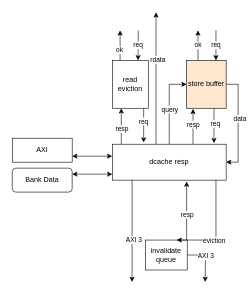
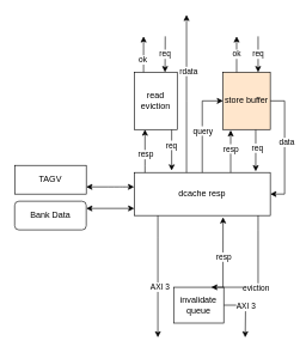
  <mxCell id="0" />
  <mxCell id="1" parent="0" />
  <mxCell id="2" style="edgeStyle=orthogonalEdgeStyle;rounded=0;orthogonalLoop=1;jettySize=auto;html=1;entryX=0.275;entryY=-0.047;entryDx=0;entryDy=0;entryPerimeter=0;" edge="1" parent="1" source="4" target="14"><mxGeometry relative="1" as="geometry"><Array as="points"><mxPoint x="239" y="230" /></Array></mxGeometry></mxCell>
  <mxCell id="3" value="req" style="edgeLabel;html=1;align=center;verticalAlign=middle;resizable=0;points=[];" vertex="1" connectable="0" parent="2"><mxGeometry x="-0.266" y="-1" relative="1" as="geometry"><mxPoint as="offset" /></mxGeometry></mxCell>
  <mxCell id="4" value="read eviction" style="rounded=0;whiteSpace=wrap;html=1;" vertex="1" parent="1"><mxGeometry x="187" y="100" width="60" height="80" as="geometry" /></mxCell>
  <mxCell id="5" style="edgeStyle=orthogonalEdgeStyle;rounded=0;orthogonalLoop=1;jettySize=auto;html=1;entryX=0.893;entryY=-0.028;entryDx=0;entryDy=0;entryPerimeter=0;" edge="1" parent="1" source="9" target="14"><mxGeometry relative="1" as="geometry"><Array as="points"><mxPoint x="357" y="210" /></Array></mxGeometry></mxCell>
  <mxCell id="6" value="req" style="edgeLabel;html=1;align=center;verticalAlign=middle;resizable=0;points=[];" vertex="1" connectable="0" parent="5"><mxGeometry x="-0.131" y="2" relative="1" as="geometry"><mxPoint as="offset" /></mxGeometry></mxCell>
  <mxCell id="7" style="edgeStyle=orthogonalEdgeStyle;rounded=0;orthogonalLoop=1;jettySize=auto;html=1;entryX=1;entryY=0.5;entryDx=0;entryDy=0;" edge="1" parent="1" source="9" target="14"><mxGeometry relative="1" as="geometry"><Array as="points"><mxPoint x="397" y="140" /><mxPoint x="397" y="270" /></Array></mxGeometry></mxCell>
  <mxCell id="8" value="data" style="edgeLabel;html=1;align=center;verticalAlign=middle;resizable=0;points=[];" vertex="1" connectable="0" parent="7"><mxGeometry x="-0.089" y="2" relative="1" as="geometry"><mxPoint as="offset" /></mxGeometry></mxCell>
  <mxCell id="9" value="store buffer" style="rounded=0;whiteSpace=wrap;html=1;fillColor=#ffe6cc;" vertex="1" parent="1"><mxGeometry x="311" y="100" width="66" height="80" as="geometry" /></mxCell>
- <mxCell id="10" value="AXI" style="rounded=0;whiteSpace=wrap;html=1;" vertex="1" parent="1"><mxGeometry x="20" y="230" width="100" height="40" as="geometry" /></mxCell>
+ <mxCell id="10" value="TAGV" style="rounded=0;whiteSpace=wrap;html=1;" vertex="1" parent="1"><mxGeometry x="20" y="230" width="100" height="40" as="geometry" /></mxCell>
  <mxCell id="11" value="Bank Data" style="whiteSpace=wrap;html=1;rounded=1;" vertex="1" parent="1"><mxGeometry x="20" y="280" width="100" height="40" as="geometry" /></mxCell>
  <mxCell id="12" value="req" style="endArrow=classic;html=1;" edge="1" parent="1"><mxGeometry width="50" height="50" relative="1" as="geometry"><mxPoint x="230.29" y="50" as="sourcePoint" /><mxPoint x="230" y="100" as="targetPoint" /></mxGeometry></mxCell>
  <mxCell id="13" value="" style="group" vertex="1" connectable="0" parent="1"><mxGeometry x="187" y="240" width="190" height="60" as="geometry" /></mxCell>
  <mxCell id="14" value="dcache resp" style="rounded=0;whiteSpace=wrap;html=1;" vertex="1" parent="13"><mxGeometry width="190" height="60" as="geometry" /></mxCell>
  <mxCell id="15" style="edgeStyle=orthogonalEdgeStyle;rounded=0;orthogonalLoop=1;jettySize=auto;html=1;entryX=0.162;entryY=1.013;entryDx=0;entryDy=0;entryPerimeter=0;" edge="1" parent="1" source="14" target="9"><mxGeometry relative="1" as="geometry"><Array as="points"><mxPoint x="322" y="183" /></Array></mxGeometry></mxCell>
  <mxCell id="16" value="resp" style="edgeLabel;html=1;align=center;verticalAlign=middle;resizable=0;points=[];" vertex="1" connectable="0" parent="15"><mxGeometry x="0.138" relative="1" as="geometry"><mxPoint as="offset" /></mxGeometry></mxCell>
  <mxCell id="17" style="edgeStyle=orthogonalEdgeStyle;rounded=0;orthogonalLoop=1;jettySize=auto;html=1;" edge="1" parent="1" source="21"><mxGeometry relative="1" as="geometry"><mxPoint x="342" y="470" as="targetPoint" /></mxGeometry></mxCell>
  <mxCell id="18" value="AXI 3" style="edgeLabel;html=1;align=center;verticalAlign=middle;resizable=0;points=[];" vertex="1" connectable="0" parent="17"><mxGeometry x="-0.193" y="-1" relative="1" as="geometry"><mxPoint as="offset" /></mxGeometry></mxCell>
  <mxCell id="19" style="edgeStyle=orthogonalEdgeStyle;rounded=0;orthogonalLoop=1;jettySize=auto;html=1;entryX=0.653;entryY=1.04;entryDx=0;entryDy=0;entryPerimeter=0;" edge="1" parent="1" source="21" target="14"><mxGeometry relative="1" as="geometry"><Array as="points"><mxPoint x="311" y="350" /><mxPoint x="311" y="350" /></Array></mxGeometry></mxCell>
  <mxCell id="20" value="resp" style="edgeLabel;html=1;align=center;verticalAlign=middle;resizable=0;points=[];" vertex="1" connectable="0" parent="19"><mxGeometry x="-0.109" relative="1" as="geometry"><mxPoint as="offset" /></mxGeometry></mxCell>
  <mxCell id="21" value="invalidate&lt;br&gt;queue" style="rounded=0;whiteSpace=wrap;html=1;" vertex="1" parent="1"><mxGeometry x="242" y="400" width="70" height="50" as="geometry" /></mxCell>
  <mxCell id="22" style="edgeStyle=orthogonalEdgeStyle;rounded=0;orthogonalLoop=1;jettySize=auto;html=1;entryX=0.75;entryY=0;entryDx=0;entryDy=0;" edge="1" parent="1" source="14" target="21"><mxGeometry relative="1" as="geometry"><Array as="points"><mxPoint x="360" y="320" /><mxPoint x="360" y="320" /></Array></mxGeometry></mxCell>
  <mxCell id="23" value="eviction" style="edgeLabel;html=1;align=center;verticalAlign=middle;resizable=0;points=[];" vertex="1" connectable="0" parent="22"><mxGeometry x="0.259" relative="1" as="geometry"><mxPoint as="offset" /></mxGeometry></mxCell>
  <mxCell id="24" style="edgeStyle=orthogonalEdgeStyle;rounded=0;orthogonalLoop=1;jettySize=auto;html=1;" edge="1" parent="1" source="14"><mxGeometry relative="1" as="geometry"><mxPoint x="220" y="470" as="targetPoint" /><Array as="points"><mxPoint x="220" y="330" /><mxPoint x="220" y="330" /></Array></mxGeometry></mxCell>
  <mxCell id="25" value="AXI 3" style="edgeLabel;html=1;align=center;verticalAlign=middle;resizable=0;points=[];" vertex="1" connectable="0" parent="24"><mxGeometry x="0.168" y="2" relative="1" as="geometry"><mxPoint as="offset" /></mxGeometry></mxCell>
  <mxCell id="26" style="edgeStyle=orthogonalEdgeStyle;rounded=0;orthogonalLoop=1;jettySize=auto;html=1;entryX=0;entryY=0.5;entryDx=0;entryDy=0;" edge="1" parent="1" source="14" target="9"><mxGeometry relative="1" as="geometry" /></mxCell>
  <mxCell id="27" value="query" style="edgeLabel;html=1;align=center;verticalAlign=middle;resizable=0;points=[];" vertex="1" connectable="0" parent="26"><mxGeometry x="-0.085" relative="1" as="geometry"><mxPoint as="offset" /></mxGeometry></mxCell>
  <mxCell id="28" style="edgeStyle=orthogonalEdgeStyle;rounded=0;orthogonalLoop=1;jettySize=auto;html=1;" edge="1" parent="1" source="14"><mxGeometry relative="1" as="geometry"><mxPoint x="260" y="20" as="targetPoint" /><Array as="points"><mxPoint x="260" y="140" /><mxPoint x="260" y="140" /></Array></mxGeometry></mxCell>
  <mxCell id="29" value="rdata" style="edgeLabel;html=1;align=center;verticalAlign=middle;resizable=0;points=[];" vertex="1" connectable="0" parent="28"><mxGeometry x="0.294" y="-2" relative="1" as="geometry"><mxPoint as="offset" /></mxGeometry></mxCell>
  <mxCell id="30" style="edgeStyle=orthogonalEdgeStyle;rounded=0;orthogonalLoop=1;jettySize=auto;html=1;entryX=0.25;entryY=1;entryDx=0;entryDy=0;" edge="1" parent="1" source="14" target="4"><mxGeometry relative="1" as="geometry"><Array as="points"><mxPoint x="202" y="230" /><mxPoint x="202" y="230" /></Array></mxGeometry></mxCell>
  <mxCell id="31" value="resp" style="edgeLabel;html=1;align=center;verticalAlign=middle;resizable=0;points=[];" vertex="1" connectable="0" parent="30"><mxGeometry x="-0.144" relative="1" as="geometry"><mxPoint as="offset" /></mxGeometry></mxCell>
  <mxCell id="32" value="req" style="endArrow=classic;html=1;" edge="1" parent="1"><mxGeometry width="50" height="50" relative="1" as="geometry"><mxPoint x="360" y="50" as="sourcePoint" /><mxPoint x="360" y="100" as="targetPoint" /></mxGeometry></mxCell>
  <mxCell id="33" value="ok" style="endArrow=classic;html=1;" edge="1" parent="1"><mxGeometry width="50" height="50" relative="1" as="geometry"><mxPoint x="330" y="100" as="sourcePoint" /><mxPoint x="330" y="50" as="targetPoint" /></mxGeometry></mxCell>
  <mxCell id="34" style="edgeStyle=orthogonalEdgeStyle;rounded=0;orthogonalLoop=1;jettySize=auto;html=1;" edge="1" parent="1"><mxGeometry relative="1" as="geometry"><mxPoint x="200" y="50" as="targetPoint" /><mxPoint x="200" y="100" as="sourcePoint" /><Array as="points"><mxPoint x="200" y="80" /><mxPoint x="200" y="80" /></Array></mxGeometry></mxCell>
  <mxCell id="35" value="ok" style="edgeLabel;html=1;align=center;verticalAlign=middle;resizable=0;points=[];" vertex="1" connectable="0" parent="34"><mxGeometry x="-0.297" y="2" relative="1" as="geometry"><mxPoint as="offset" /></mxGeometry></mxCell>
  <mxCell id="36" value="" style="endArrow=classic;startArrow=classic;html=1;entryX=-0.001;entryY=0.334;entryDx=0;entryDy=0;entryPerimeter=0;" edge="1" parent="1" target="14"><mxGeometry width="50" height="50" relative="1" as="geometry"><mxPoint x="120" y="260" as="sourcePoint" /><mxPoint x="180" y="260" as="targetPoint" /><Array as="points"><mxPoint x="160" y="260" /><mxPoint x="170" y="260" /></Array></mxGeometry></mxCell>
  <mxCell id="37" value="" style="endArrow=classic;startArrow=classic;html=1;exitX=1;exitY=0.25;exitDx=0;exitDy=0;" edge="1" parent="1" source="11"><mxGeometry width="50" height="50" relative="1" as="geometry"><mxPoint x="127" y="290" as="sourcePoint" /><mxPoint x="187" y="290" as="targetPoint" /></mxGeometry></mxCell>
